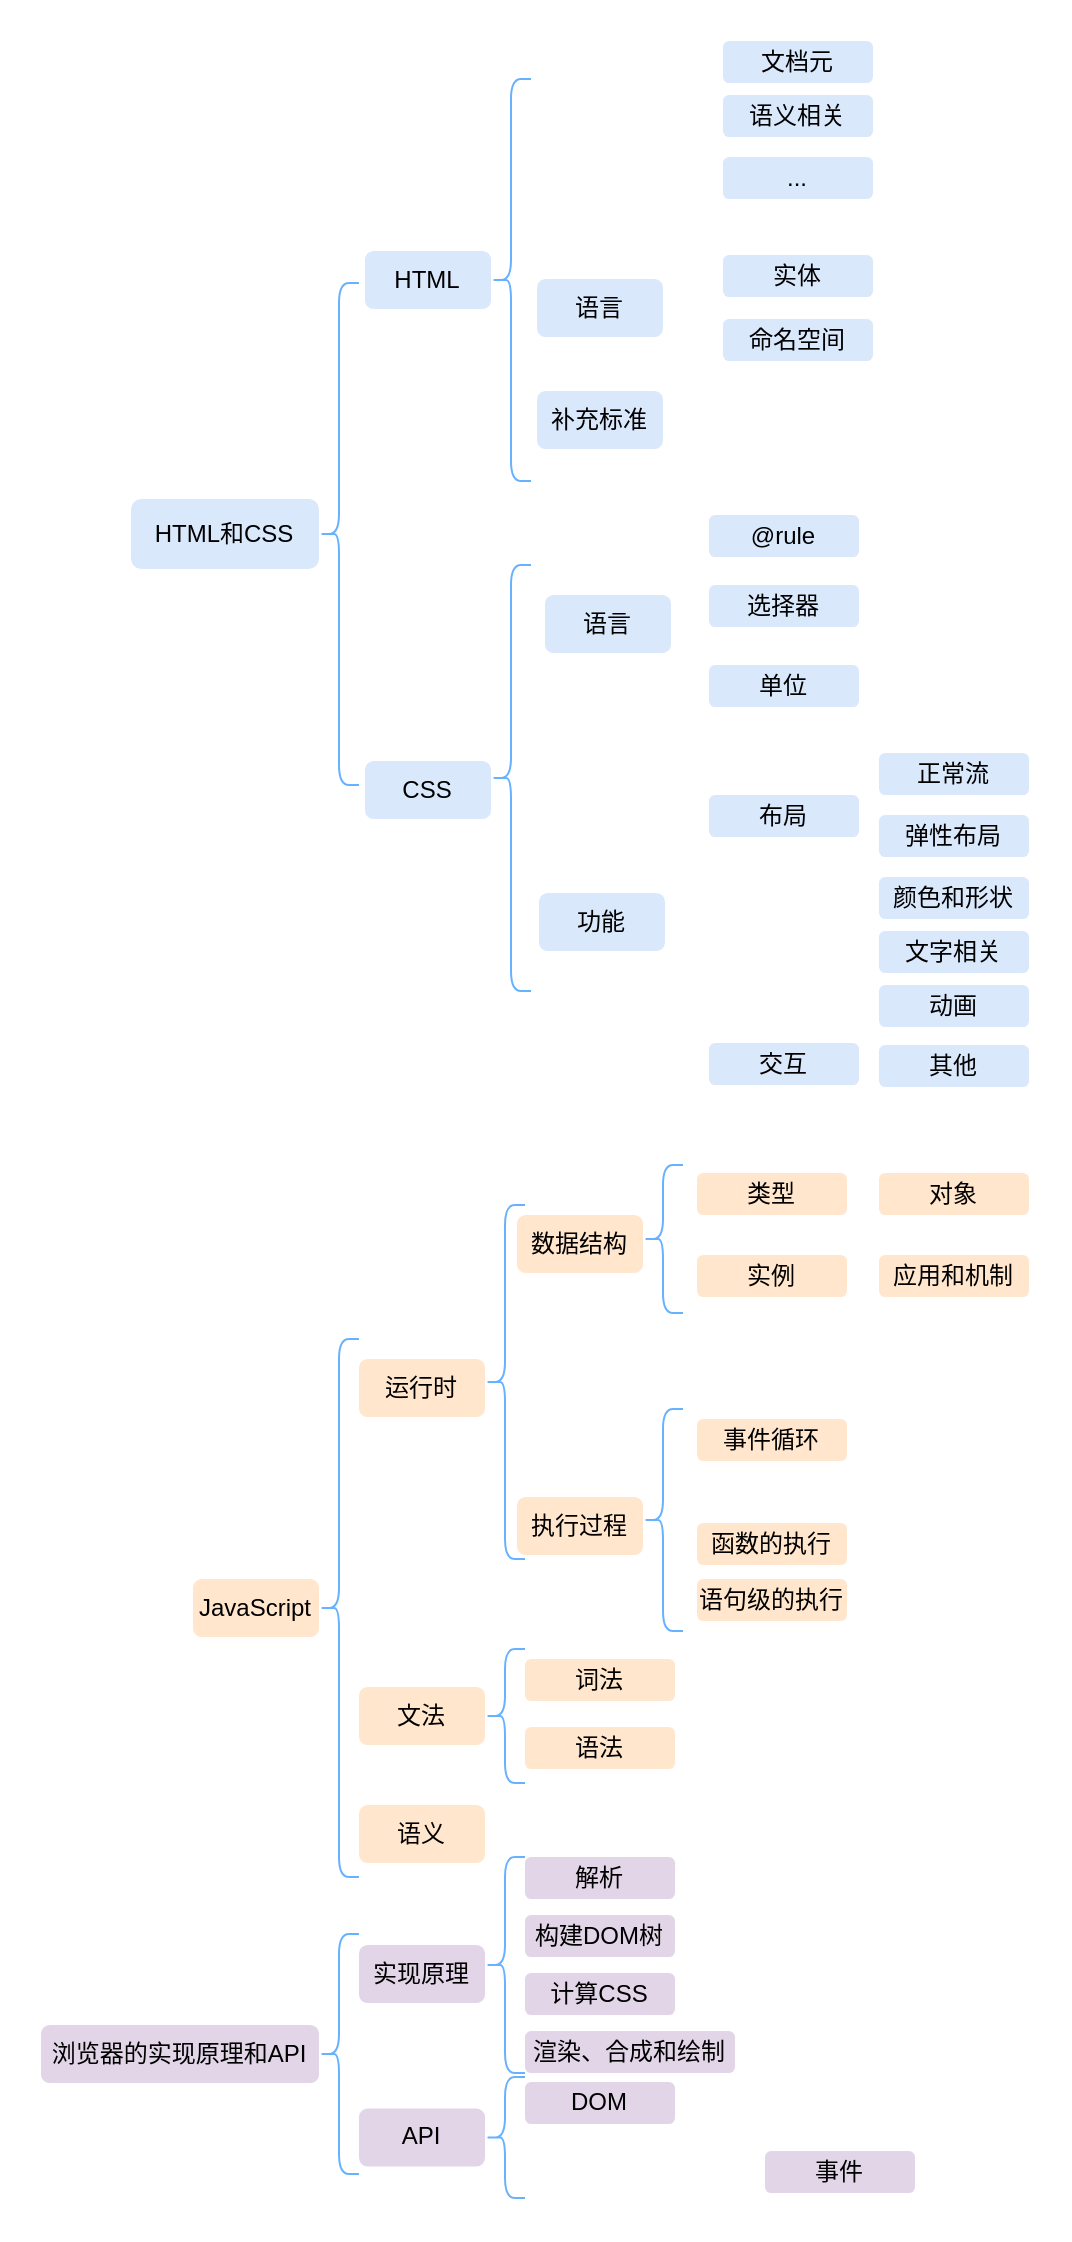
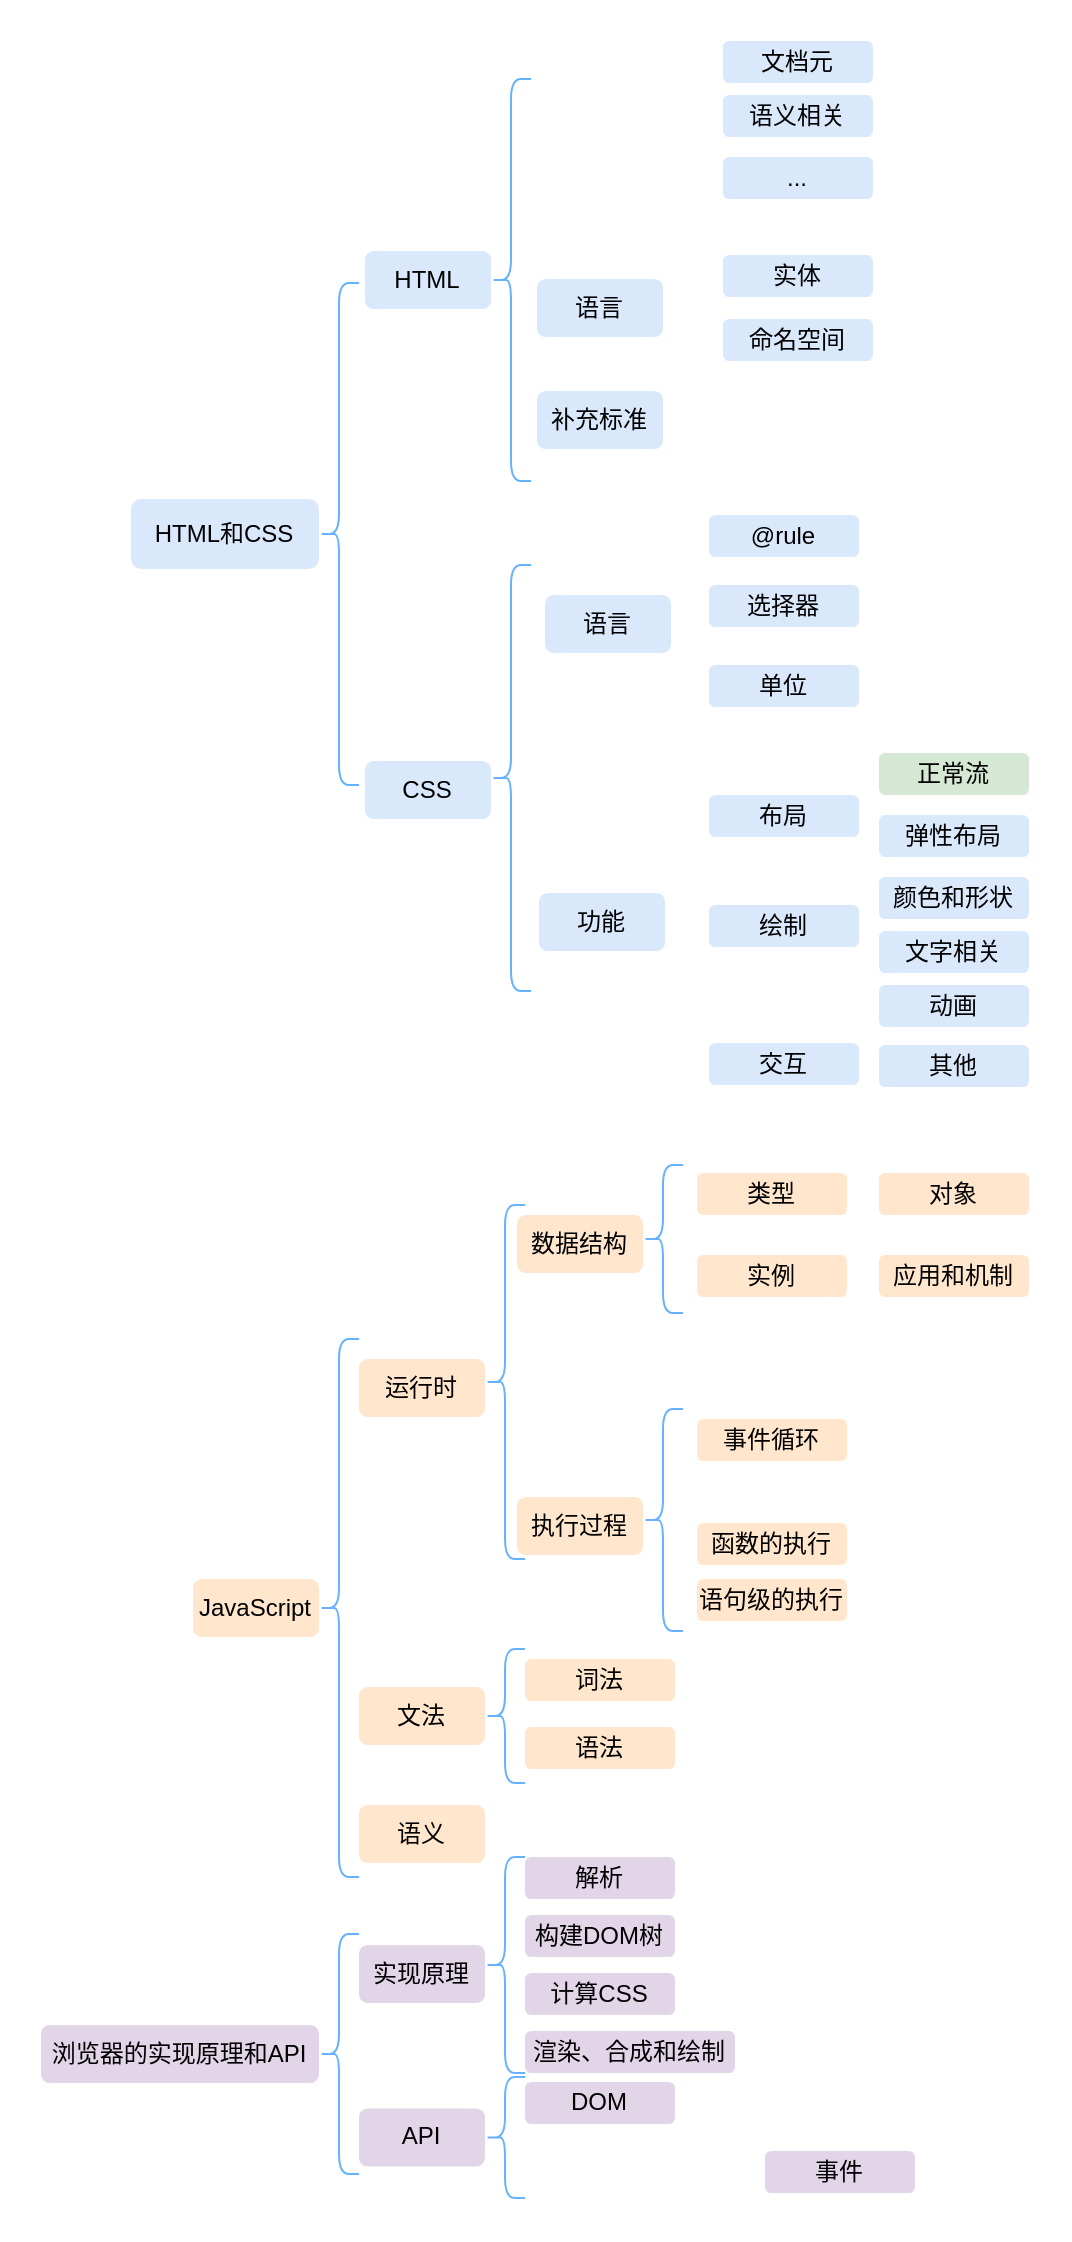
  <mxCell id="0" />
  <mxCell id="1" parent="0" />
  <mxCell id="2" value="HTML和CSS" style="rounded=1;whiteSpace=wrap;html=1;strokeWidth=2;fillWeight=4;hachureGap=8;hachureAngle=45;fillColor=#dae8fc;sketch=0;strokeColor=none;" vertex="1" parent="1"><mxGeometry x="65" y="249" width="94" height="35" as="geometry" /></mxCell>
  <mxCell id="3" value="" style="shape=curlyBracket;whiteSpace=wrap;html=1;rounded=1;sketch=0;strokeColor=#66B2FF;" vertex="1" parent="1"><mxGeometry x="159" y="141" width="20" height="251" as="geometry" /></mxCell>
  <mxCell id="4" value="HTML" style="rounded=1;whiteSpace=wrap;html=1;strokeWidth=2;fillWeight=4;hachureGap=8;hachureAngle=45;fillColor=#dae8fc;sketch=0;strokeColor=none;" vertex="1" parent="1"><mxGeometry x="182" y="125" width="63" height="29" as="geometry" /></mxCell>
  <mxCell id="5" value="CSS" style="rounded=1;whiteSpace=wrap;html=1;strokeWidth=2;fillWeight=4;hachureGap=8;hachureAngle=45;fillColor=#dae8fc;sketch=0;strokeColor=none;" vertex="1" parent="1"><mxGeometry x="182" y="380" width="63" height="29" as="geometry" /></mxCell>
  <mxCell id="6" value="语言" style="rounded=1;whiteSpace=wrap;html=1;strokeWidth=2;fillWeight=4;hachureGap=8;hachureAngle=45;fillColor=#dae8fc;sketch=0;strokeColor=none;" vertex="1" parent="1"><mxGeometry x="268" y="139" width="63" height="29" as="geometry" /></mxCell>
  <mxCell id="7" value="补充标准" style="rounded=1;whiteSpace=wrap;html=1;strokeWidth=2;fillWeight=4;hachureGap=8;hachureAngle=45;fillColor=#dae8fc;sketch=0;strokeColor=none;" vertex="1" parent="1"><mxGeometry x="268" y="195" width="63" height="29" as="geometry" /></mxCell>
  <mxCell id="8" value="文档元" style="rounded=1;whiteSpace=wrap;html=1;strokeWidth=2;fillWeight=4;hachureGap=8;hachureAngle=45;fillColor=#dae8fc;sketch=0;strokeColor=none;" vertex="1" parent="1"><mxGeometry x="361" y="20" width="75" height="21" as="geometry" /></mxCell>
  <mxCell id="9" value="语义相关" style="rounded=1;whiteSpace=wrap;html=1;strokeWidth=2;fillWeight=4;hachureGap=8;hachureAngle=45;fillColor=#dae8fc;sketch=0;strokeColor=none;" vertex="1" parent="1"><mxGeometry x="361" y="47" width="75" height="21" as="geometry" /></mxCell>
  <mxCell id="10" value="实体" style="rounded=1;whiteSpace=wrap;html=1;strokeWidth=2;fillWeight=4;hachureGap=8;hachureAngle=45;fillColor=#dae8fc;sketch=0;strokeColor=none;" vertex="1" parent="1"><mxGeometry x="361" y="127" width="75" height="21" as="geometry" /></mxCell>
  <mxCell id="11" value="..." style="rounded=1;whiteSpace=wrap;html=1;strokeWidth=2;fillWeight=4;hachureGap=8;hachureAngle=45;fillColor=#dae8fc;sketch=0;strokeColor=none;" vertex="1" parent="1"><mxGeometry x="361" y="78" width="75" height="21" as="geometry" /></mxCell>
  <mxCell id="12" value="命名空间" style="rounded=1;whiteSpace=wrap;html=1;strokeWidth=2;fillWeight=4;hachureGap=8;hachureAngle=45;fillColor=#dae8fc;sketch=0;strokeColor=none;" vertex="1" parent="1"><mxGeometry x="361" y="159" width="75" height="21" as="geometry" /></mxCell>
  <mxCell id="13" value="" style="shape=curlyBracket;whiteSpace=wrap;html=1;rounded=1;sketch=0;strokeColor=#66B2FF;" vertex="1" parent="1"><mxGeometry x="245" y="39" width="20" height="201" as="geometry" /></mxCell>
  <mxCell id="14" value="语言" style="rounded=1;whiteSpace=wrap;html=1;strokeWidth=2;fillWeight=4;hachureGap=8;hachureAngle=45;fillColor=#dae8fc;sketch=0;strokeColor=none;" vertex="1" parent="1"><mxGeometry x="272" y="297" width="63" height="29" as="geometry" /></mxCell>
  <mxCell id="15" value="功能" style="rounded=1;whiteSpace=wrap;html=1;strokeWidth=2;fillWeight=4;hachureGap=8;hachureAngle=45;fillColor=#dae8fc;sketch=0;strokeColor=none;" vertex="1" parent="1"><mxGeometry x="269" y="446" width="63" height="29" as="geometry" /></mxCell>
  <mxCell id="16" value="@rule" style="rounded=1;whiteSpace=wrap;html=1;strokeWidth=2;fillWeight=4;hachureGap=8;hachureAngle=45;fillColor=#dae8fc;sketch=0;strokeColor=none;" vertex="1" parent="1"><mxGeometry x="354" y="257" width="75" height="21" as="geometry" /></mxCell>
  <mxCell id="17" value="选择器" style="rounded=1;whiteSpace=wrap;html=1;strokeWidth=2;fillWeight=4;hachureGap=8;hachureAngle=45;fillColor=#dae8fc;sketch=0;strokeColor=none;" vertex="1" parent="1"><mxGeometry x="354" y="292" width="75" height="21" as="geometry" /></mxCell>
  <mxCell id="18" value="单位" style="rounded=1;whiteSpace=wrap;html=1;strokeWidth=2;fillWeight=4;hachureGap=8;hachureAngle=45;fillColor=#dae8fc;sketch=0;strokeColor=none;" vertex="1" parent="1"><mxGeometry x="354" y="332" width="75" height="21" as="geometry" /></mxCell>
  <mxCell id="19" value="布局" style="rounded=1;whiteSpace=wrap;html=1;strokeWidth=2;fillWeight=4;hachureGap=8;hachureAngle=45;fillColor=#dae8fc;sketch=0;strokeColor=none;" vertex="1" parent="1"><mxGeometry x="354" y="397" width="75" height="21" as="geometry" /></mxCell>
+ <mxCell id="20" value="绘制" style="rounded=1;whiteSpace=wrap;html=1;strokeWidth=2;fillWeight=4;hachureGap=8;hachureAngle=45;fillColor=#dae8fc;sketch=0;strokeColor=none;" vertex="1" parent="1"><mxGeometry x="354" y="452" width="75" height="21" as="geometry" /></mxCell>
  <mxCell id="21" value="交互" style="rounded=1;whiteSpace=wrap;html=1;strokeWidth=2;fillWeight=4;hachureGap=8;hachureAngle=45;fillColor=#dae8fc;sketch=0;strokeColor=none;" vertex="1" parent="1"><mxGeometry x="354" y="521" width="75" height="21" as="geometry" /></mxCell>
- <mxCell id="22" value="正常流" style="rounded=1;whiteSpace=wrap;html=1;strokeWidth=2;fillWeight=4;hachureGap=8;hachureAngle=45;fillColor=#dae8fc;sketch=0;strokeColor=none;" vertex="1" parent="1"><mxGeometry x="439" y="376" width="75" height="21" as="geometry" /></mxCell>
+ <mxCell id="22" value="正常流" style="rounded=1;whiteSpace=wrap;html=1;strokeWidth=2;fillWeight=4;hachureGap=8;hachureAngle=45;fillColor=#d5e8d4;sketch=0;strokeColor=none;" vertex="1" parent="1"><mxGeometry x="439" y="376" width="75" height="21" as="geometry" /></mxCell>
  <mxCell id="23" value="弹性布局" style="rounded=1;whiteSpace=wrap;html=1;strokeWidth=2;fillWeight=4;hachureGap=8;hachureAngle=45;fillColor=#dae8fc;sketch=0;strokeColor=none;" vertex="1" parent="1"><mxGeometry x="439" y="407" width="75" height="21" as="geometry" /></mxCell>
  <mxCell id="24" value="颜色和形状" style="rounded=1;whiteSpace=wrap;html=1;strokeWidth=2;fillWeight=4;hachureGap=8;hachureAngle=45;fillColor=#dae8fc;sketch=0;strokeColor=none;" vertex="1" parent="1"><mxGeometry x="439" y="438" width="75" height="21" as="geometry" /></mxCell>
  <mxCell id="25" value="文字相关" style="rounded=1;whiteSpace=wrap;html=1;strokeWidth=2;fillWeight=4;hachureGap=8;hachureAngle=45;fillColor=#dae8fc;sketch=0;strokeColor=none;" vertex="1" parent="1"><mxGeometry x="439" y="465" width="75" height="21" as="geometry" /></mxCell>
  <mxCell id="26" value="动画" style="rounded=1;whiteSpace=wrap;html=1;strokeWidth=2;fillWeight=4;hachureGap=8;hachureAngle=45;fillColor=#dae8fc;sketch=0;strokeColor=none;" vertex="1" parent="1"><mxGeometry x="439" y="492" width="75" height="21" as="geometry" /></mxCell>
  <mxCell id="27" value="其他" style="rounded=1;whiteSpace=wrap;html=1;strokeWidth=2;fillWeight=4;hachureGap=8;hachureAngle=45;fillColor=#dae8fc;sketch=0;strokeColor=none;" vertex="1" parent="1"><mxGeometry x="439" y="522" width="75" height="21" as="geometry" /></mxCell>
  <mxCell id="28" value="" style="shape=curlyBracket;whiteSpace=wrap;html=1;rounded=1;sketch=0;strokeColor=#66B2FF;" vertex="1" parent="1"><mxGeometry x="245" y="282" width="20" height="213" as="geometry" /></mxCell>
  <mxCell id="29" value="JavaScript" style="rounded=1;whiteSpace=wrap;html=1;strokeWidth=2;fillWeight=4;hachureGap=8;hachureAngle=45;fillColor=#ffe6cc;sketch=0;strokeColor=none;" vertex="1" parent="1"><mxGeometry x="96" y="789" width="63" height="29" as="geometry" /></mxCell>
  <mxCell id="30" value="运行时" style="rounded=1;whiteSpace=wrap;html=1;strokeWidth=2;fillWeight=4;hachureGap=8;hachureAngle=45;fillColor=#ffe6cc;sketch=0;strokeColor=none;" vertex="1" parent="1"><mxGeometry x="179" y="679" width="63" height="29" as="geometry" /></mxCell>
  <mxCell id="31" value="文法" style="rounded=1;whiteSpace=wrap;html=1;strokeWidth=2;fillWeight=4;hachureGap=8;hachureAngle=45;fillColor=#ffe6cc;sketch=0;strokeColor=none;" vertex="1" parent="1"><mxGeometry x="179" y="843" width="63" height="29" as="geometry" /></mxCell>
  <mxCell id="32" value="语义" style="rounded=1;whiteSpace=wrap;html=1;strokeWidth=2;fillWeight=4;hachureGap=8;hachureAngle=45;fillColor=#ffe6cc;sketch=0;strokeColor=none;" vertex="1" parent="1"><mxGeometry x="179" y="902" width="63" height="29" as="geometry" /></mxCell>
  <mxCell id="33" value="词法" style="rounded=1;whiteSpace=wrap;html=1;strokeWidth=2;fillWeight=4;hachureGap=8;hachureAngle=45;fillColor=#ffe6cc;sketch=0;strokeColor=none;" vertex="1" parent="1"><mxGeometry x="262" y="829" width="75" height="21" as="geometry" /></mxCell>
  <mxCell id="34" value="语法" style="rounded=1;whiteSpace=wrap;html=1;strokeWidth=2;fillWeight=4;hachureGap=8;hachureAngle=45;fillColor=#ffe6cc;sketch=0;strokeColor=none;" vertex="1" parent="1"><mxGeometry x="262" y="863" width="75" height="21" as="geometry" /></mxCell>
  <mxCell id="35" value="数据结构" style="rounded=1;whiteSpace=wrap;html=1;strokeWidth=2;fillWeight=4;hachureGap=8;hachureAngle=45;fillColor=#ffe6cc;sketch=0;strokeColor=none;" vertex="1" parent="1"><mxGeometry x="258" y="607" width="63" height="29" as="geometry" /></mxCell>
  <mxCell id="36" value="执行过程" style="rounded=1;whiteSpace=wrap;html=1;strokeWidth=2;fillWeight=4;hachureGap=8;hachureAngle=45;fillColor=#ffe6cc;sketch=0;strokeColor=none;" vertex="1" parent="1"><mxGeometry x="258" y="748" width="63" height="29" as="geometry" /></mxCell>
  <mxCell id="37" value="对象" style="rounded=1;whiteSpace=wrap;html=1;strokeWidth=2;fillWeight=4;hachureGap=8;hachureAngle=45;fillColor=#ffe6cc;sketch=0;strokeColor=none;" vertex="1" parent="1"><mxGeometry x="439" y="586" width="75" height="21" as="geometry" /></mxCell>
  <mxCell id="38" value="应用和机制" style="rounded=1;whiteSpace=wrap;html=1;strokeWidth=2;fillWeight=4;hachureGap=8;hachureAngle=45;fillColor=#ffe6cc;sketch=0;strokeColor=none;" vertex="1" parent="1"><mxGeometry x="439" y="627" width="75" height="21" as="geometry" /></mxCell>
  <mxCell id="39" value="事件循环" style="rounded=1;whiteSpace=wrap;html=1;strokeWidth=2;fillWeight=4;hachureGap=8;hachureAngle=45;fillColor=#ffe6cc;sketch=0;strokeColor=none;" vertex="1" parent="1"><mxGeometry x="348" y="709" width="75" height="21" as="geometry" /></mxCell>
  <mxCell id="40" value="函数的执行" style="rounded=1;whiteSpace=wrap;html=1;strokeWidth=2;fillWeight=4;hachureGap=8;hachureAngle=45;fillColor=#ffe6cc;sketch=0;strokeColor=none;" vertex="1" parent="1"><mxGeometry x="348" y="761" width="75" height="21" as="geometry" /></mxCell>
  <mxCell id="41" value="语句级的执行" style="rounded=1;whiteSpace=wrap;html=1;strokeWidth=2;fillWeight=4;hachureGap=8;hachureAngle=45;fillColor=#ffe6cc;sketch=0;strokeColor=none;" vertex="1" parent="1"><mxGeometry x="348" y="789" width="75" height="21" as="geometry" /></mxCell>
  <mxCell id="42" value="" style="shape=curlyBracket;whiteSpace=wrap;html=1;rounded=1;sketch=0;strokeColor=#66B2FF;" vertex="1" parent="1"><mxGeometry x="159" y="669" width="20" height="269" as="geometry" /></mxCell>
  <mxCell id="43" value="" style="shape=curlyBracket;whiteSpace=wrap;html=1;rounded=1;sketch=0;strokeColor=#66B2FF;" vertex="1" parent="1"><mxGeometry x="242" y="602" width="20" height="177" as="geometry" /></mxCell>
  <mxCell id="44" value="" style="shape=curlyBracket;whiteSpace=wrap;html=1;rounded=1;sketch=0;strokeColor=#66B2FF;" vertex="1" parent="1"><mxGeometry x="321" y="582" width="20" height="74" as="geometry" /></mxCell>
  <mxCell id="45" value="" style="shape=curlyBracket;whiteSpace=wrap;html=1;rounded=1;sketch=0;strokeColor=#66B2FF;" vertex="1" parent="1"><mxGeometry x="321" y="704" width="20" height="111" as="geometry" /></mxCell>
  <mxCell id="46" value="类型" style="rounded=1;whiteSpace=wrap;html=1;strokeWidth=2;fillWeight=4;hachureGap=8;hachureAngle=45;fillColor=#ffe6cc;sketch=0;strokeColor=none;" vertex="1" parent="1"><mxGeometry x="348" y="586" width="75" height="21" as="geometry" /></mxCell>
  <mxCell id="47" value="实例" style="rounded=1;whiteSpace=wrap;html=1;strokeWidth=2;fillWeight=4;hachureGap=8;hachureAngle=45;fillColor=#ffe6cc;sketch=0;strokeColor=none;" vertex="1" parent="1"><mxGeometry x="348" y="627" width="75" height="21" as="geometry" /></mxCell>
  <mxCell id="48" value="浏览器的实现原理和API" style="rounded=1;whiteSpace=wrap;html=1;strokeWidth=2;fillWeight=4;hachureGap=8;hachureAngle=45;fillColor=#e1d5e7;sketch=0;strokeColor=none;" vertex="1" parent="1"><mxGeometry x="20" y="1012" width="139" height="29" as="geometry" /></mxCell>
  <mxCell id="49" value="" style="shape=curlyBracket;whiteSpace=wrap;html=1;rounded=1;sketch=0;strokeColor=#66B2FF;" vertex="1" parent="1"><mxGeometry x="159" y="966.5" width="20" height="120" as="geometry" /></mxCell>
  <mxCell id="50" value="实现原理" style="rounded=1;whiteSpace=wrap;html=1;strokeWidth=2;fillWeight=4;hachureGap=8;hachureAngle=45;fillColor=#e1d5e7;sketch=0;strokeColor=none;" vertex="1" parent="1"><mxGeometry x="179" y="972" width="63" height="29" as="geometry" /></mxCell>
  <mxCell id="51" value="API" style="rounded=1;whiteSpace=wrap;html=1;strokeWidth=2;fillWeight=4;hachureGap=8;hachureAngle=45;fillColor=#e1d5e7;sketch=0;strokeColor=none;" vertex="1" parent="1"><mxGeometry x="179" y="1053.75" width="63" height="29" as="geometry" /></mxCell>
  <mxCell id="52" value="解析" style="rounded=1;whiteSpace=wrap;html=1;strokeWidth=2;fillWeight=4;hachureGap=8;hachureAngle=45;fillColor=#e1d5e7;sketch=0;strokeColor=none;" vertex="1" parent="1"><mxGeometry x="262" y="928" width="75" height="21" as="geometry" /></mxCell>
  <mxCell id="53" value="构建DOM树" style="rounded=1;whiteSpace=wrap;html=1;strokeWidth=2;fillWeight=4;hachureGap=8;hachureAngle=45;fillColor=#e1d5e7;sketch=0;strokeColor=none;" vertex="1" parent="1"><mxGeometry x="262" y="957" width="75" height="21" as="geometry" /></mxCell>
  <mxCell id="54" value="计算CSS" style="rounded=1;whiteSpace=wrap;html=1;strokeWidth=2;fillWeight=4;hachureGap=8;hachureAngle=45;fillColor=#e1d5e7;sketch=0;strokeColor=none;" vertex="1" parent="1"><mxGeometry x="262" y="986" width="75" height="21" as="geometry" /></mxCell>
  <mxCell id="55" value="渲染、合成和绘制" style="rounded=1;whiteSpace=wrap;html=1;strokeWidth=2;fillWeight=4;hachureGap=8;hachureAngle=45;fillColor=#e1d5e7;sketch=0;strokeColor=none;" vertex="1" parent="1"><mxGeometry x="262" y="1015" width="105" height="21" as="geometry" /></mxCell>
  <mxCell id="56" value="DOM" style="rounded=1;whiteSpace=wrap;html=1;strokeWidth=2;fillWeight=4;hachureGap=8;hachureAngle=45;fillColor=#e1d5e7;sketch=0;strokeColor=none;" vertex="1" parent="1"><mxGeometry x="262" y="1040.5" width="75" height="21" as="geometry" /></mxCell>
  <mxCell id="57" value="事件" style="rounded=1;whiteSpace=wrap;html=1;strokeWidth=2;fillWeight=4;hachureGap=8;hachureAngle=45;fillColor=#e1d5e7;sketch=0;strokeColor=none;" vertex="1" parent="1"><mxGeometry x="382" y="1075" width="75" height="21" as="geometry" /></mxCell>
  <mxCell id="58" value="" style="shape=curlyBracket;whiteSpace=wrap;html=1;rounded=1;sketch=0;strokeColor=#66B2FF;" vertex="1" parent="1"><mxGeometry x="242" y="928" width="20" height="108" as="geometry" /></mxCell>
  <mxCell id="59" value="" style="shape=curlyBracket;whiteSpace=wrap;html=1;rounded=1;sketch=0;strokeColor=#66B2FF;" vertex="1" parent="1"><mxGeometry x="242" y="1038" width="20" height="60.5" as="geometry" /></mxCell>
  <mxCell id="60" value="" style="shape=curlyBracket;whiteSpace=wrap;html=1;rounded=1;sketch=0;strokeColor=#66B2FF;" vertex="1" parent="1"><mxGeometry x="242" y="824" width="20" height="67" as="geometry" /></mxCell>
